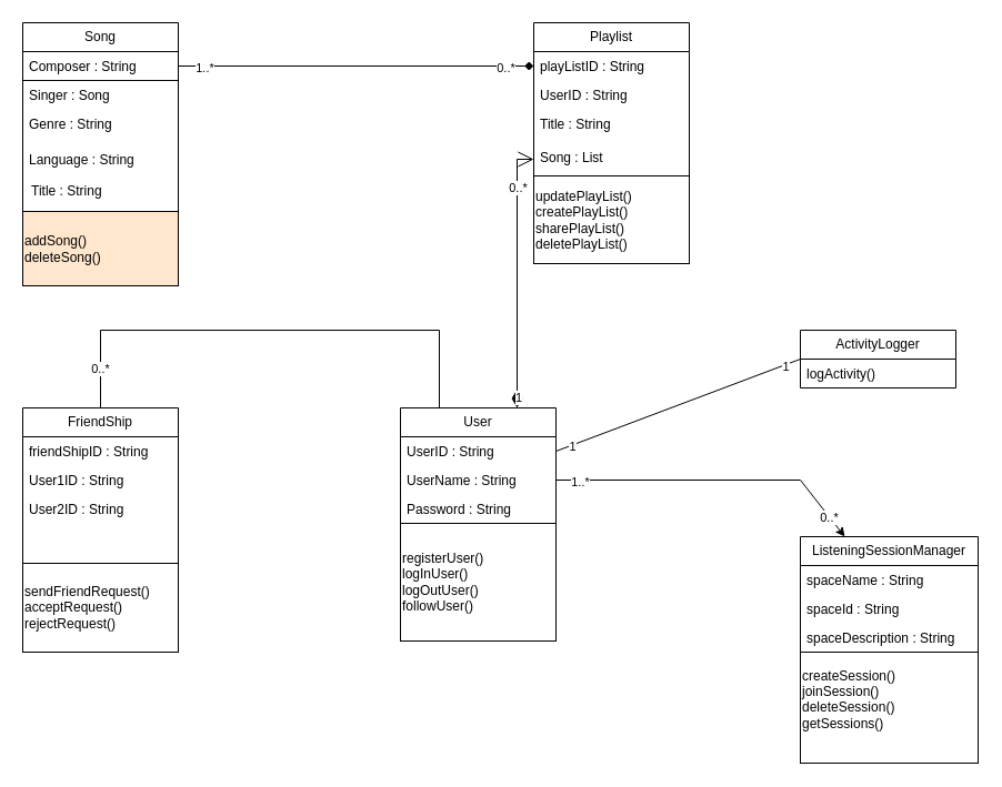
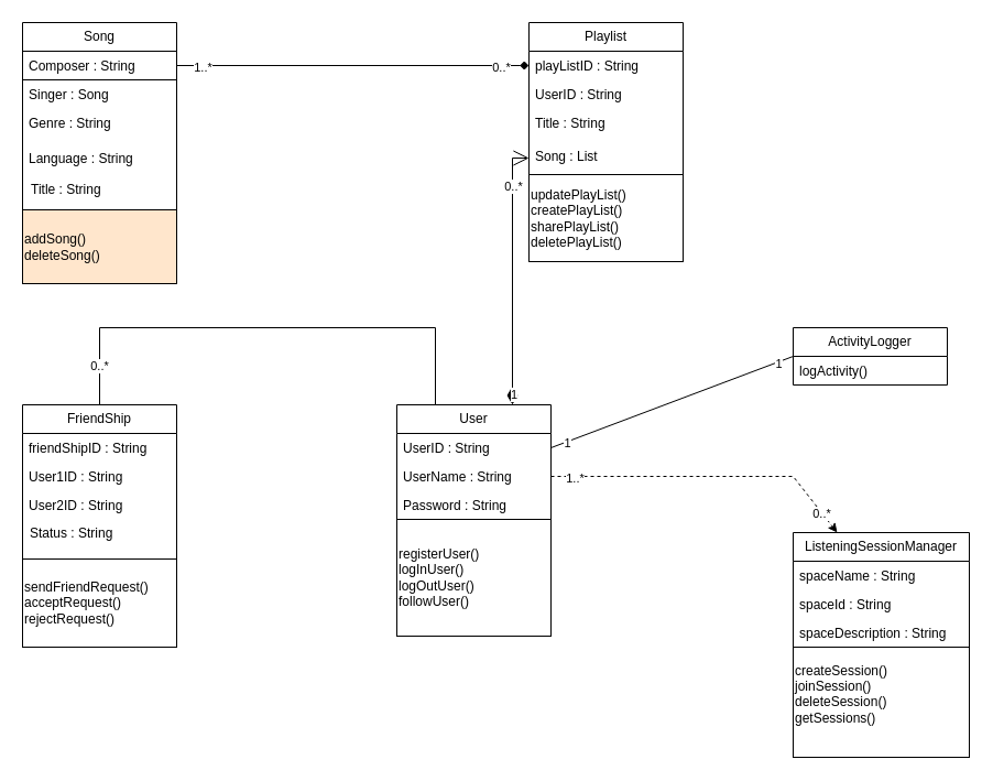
  <mxCell id="0" />
  <mxCell id="1" parent="0" />
  <mxCell id="2" value="Song" style="swimlane;fontStyle=0;childLayout=stackLayout;horizontal=1;startSize=26;fillColor=none;horizontalStack=0;resizeParent=1;resizeParentMax=0;resizeLast=0;collapsible=1;marginBottom=0;whiteSpace=wrap;html=1;" parent="1" vertex="1"><mxGeometry x="20" y="20" width="140" height="170" as="geometry"><mxRectangle x="-371" y="963" width="70" height="30" as="alternateBounds" /></mxGeometry></mxCell>
  <mxCell id="3" value="Composer : String" style="text;strokeColor=default;fillColor=none;align=left;verticalAlign=top;spacingLeft=4;spacingRight=4;overflow=hidden;rotatable=0;points=[[0,0.5],[1,0.5]];portConstraint=eastwest;whiteSpace=wrap;html=1;" parent="2" vertex="1"><mxGeometry y="26" width="140" height="26" as="geometry" /></mxCell>
  <mxCell id="4" value="Singer : Song" style="text;strokeColor=none;fillColor=none;align=left;verticalAlign=top;spacingLeft=4;spacingRight=4;overflow=hidden;rotatable=0;points=[[0,0.5],[1,0.5]];portConstraint=eastwest;whiteSpace=wrap;html=1;" parent="2" vertex="1"><mxGeometry y="52" width="140" height="26" as="geometry" /></mxCell>
  <mxCell id="5" value="Genre : String" style="text;strokeColor=none;fillColor=none;align=left;verticalAlign=top;spacingLeft=4;spacingRight=4;overflow=hidden;rotatable=0;points=[[0,0.5],[1,0.5]];portConstraint=eastwest;whiteSpace=wrap;html=1;" parent="2" vertex="1"><mxGeometry y="78" width="140" height="32" as="geometry" /></mxCell>
  <mxCell id="6" value="Language : String" style="text;strokeColor=none;fillColor=none;align=left;verticalAlign=top;spacingLeft=4;spacingRight=4;overflow=hidden;rotatable=0;points=[[0,0.5],[1,0.5]];portConstraint=eastwest;whiteSpace=wrap;html=1;" parent="2" vertex="1"><mxGeometry y="110" width="140" height="60" as="geometry" /></mxCell>
  <mxCell id="7" value="Title : String" style="text;strokeColor=none;fillColor=none;align=left;verticalAlign=top;spacingLeft=4;spacingRight=4;overflow=hidden;rotatable=0;points=[[0,0.5],[1,0.5]];portConstraint=eastwest;whiteSpace=wrap;html=1;" parent="1" vertex="1"><mxGeometry x="22" y="158" width="140" height="26" as="geometry" /></mxCell>
  <mxCell id="8" value="User" style="swimlane;fontStyle=0;childLayout=stackLayout;horizontal=1;startSize=26;fillColor=none;horizontalStack=0;resizeParent=1;resizeParentMax=0;resizeLast=0;collapsible=1;marginBottom=0;whiteSpace=wrap;html=1;" parent="1" vertex="1"><mxGeometry y="367" width="140" height="104" as="geometry" x="360" /></mxCell>
  <mxCell id="9" value="UserID : String" style="text;strokeColor=none;fillColor=none;align=left;verticalAlign=top;spacingLeft=4;spacingRight=4;overflow=hidden;rotatable=0;points=[[0,0.5],[1,0.5]];portConstraint=eastwest;whiteSpace=wrap;html=1;" parent="8" vertex="1"><mxGeometry y="26" width="140" height="26" as="geometry" /></mxCell>
  <mxCell id="10" value="UserName : String" style="text;strokeColor=none;fillColor=none;align=left;verticalAlign=top;spacingLeft=4;spacingRight=4;overflow=hidden;rotatable=0;points=[[0,0.5],[1,0.5]];portConstraint=eastwest;whiteSpace=wrap;html=1;" parent="8" vertex="1"><mxGeometry y="52" width="140" height="26" as="geometry" /></mxCell>
  <mxCell id="11" value="Password : String" style="text;strokeColor=none;fillColor=none;align=left;verticalAlign=top;spacingLeft=4;spacingRight=4;overflow=hidden;rotatable=0;points=[[0,0.5],[1,0.5]];portConstraint=eastwest;whiteSpace=wrap;html=1;" parent="8" vertex="1"><mxGeometry y="78" width="140" height="26" as="geometry" /></mxCell>
  <mxCell id="12" value="Playlist" style="swimlane;fontStyle=0;childLayout=stackLayout;horizontal=1;startSize=26;fillColor=none;horizontalStack=0;resizeParent=1;resizeParentMax=0;resizeLast=0;collapsible=1;marginBottom=0;whiteSpace=wrap;html=1;" parent="1" vertex="1"><mxGeometry x="480" y="20" width="140" height="138" as="geometry" /></mxCell>
  <mxCell id="13" value="playListID : String" style="text;strokeColor=none;fillColor=none;align=left;verticalAlign=top;spacingLeft=4;spacingRight=4;overflow=hidden;rotatable=0;points=[[0,0.5],[1,0.5]];portConstraint=eastwest;whiteSpace=wrap;html=1;" parent="12" vertex="1"><mxGeometry y="26" width="140" height="26" as="geometry" /></mxCell>
  <mxCell id="14" value="UserID : String" style="text;strokeColor=none;fillColor=none;align=left;verticalAlign=top;spacingLeft=4;spacingRight=4;overflow=hidden;rotatable=0;points=[[0,0.5],[1,0.5]];portConstraint=eastwest;whiteSpace=wrap;html=1;" parent="12" vertex="1"><mxGeometry y="52" width="140" height="26" as="geometry" /></mxCell>
  <mxCell id="15" value="Title : String" style="text;strokeColor=none;fillColor=none;align=left;verticalAlign=top;spacingLeft=4;spacingRight=4;overflow=hidden;rotatable=0;points=[[0,0.5],[1,0.5]];portConstraint=eastwest;whiteSpace=wrap;html=1;" parent="12" vertex="1"><mxGeometry y="78" width="140" height="30" as="geometry" /></mxCell>
  <mxCell id="16" value="Song : List" style="text;strokeColor=none;fillColor=none;align=left;verticalAlign=top;spacingLeft=4;spacingRight=4;overflow=hidden;rotatable=0;points=[[0,0.5],[1,0.5]];portConstraint=eastwest;whiteSpace=wrap;html=1;" parent="12" vertex="1"><mxGeometry y="108" width="140" height="30" as="geometry" /></mxCell>
  <mxCell id="17" value="FriendShip" style="swimlane;fontStyle=0;childLayout=stackLayout;horizontal=1;startSize=26;fillColor=none;horizontalStack=0;resizeParent=1;resizeParentMax=0;resizeLast=0;collapsible=1;marginBottom=0;whiteSpace=wrap;html=1;" parent="1" vertex="1"><mxGeometry x="20" y="367" width="140" height="140" as="geometry"><mxRectangle x="-340" y="1310" width="100" height="30" as="alternateBounds" /></mxGeometry></mxCell>
  <mxCell id="18" value="friendShipID : String" style="text;strokeColor=none;fillColor=none;align=left;verticalAlign=top;spacingLeft=4;spacingRight=4;overflow=hidden;rotatable=0;points=[[0,0.5],[1,0.5]];portConstraint=eastwest;whiteSpace=wrap;html=1;" parent="17" vertex="1"><mxGeometry y="26" width="140" height="26" as="geometry" /></mxCell>
  <mxCell id="19" value="User1ID : String" style="text;strokeColor=none;fillColor=none;align=left;verticalAlign=top;spacingLeft=4;spacingRight=4;overflow=hidden;rotatable=0;points=[[0,0.5],[1,0.5]];portConstraint=eastwest;whiteSpace=wrap;html=1;" parent="17" vertex="1"><mxGeometry y="52" width="140" height="26" as="geometry" /></mxCell>
  <mxCell id="20" value="User2ID : String" style="text;strokeColor=none;fillColor=none;align=left;verticalAlign=top;spacingLeft=4;spacingRight=4;overflow=hidden;rotatable=0;points=[[0,0.5],[1,0.5]];portConstraint=eastwest;whiteSpace=wrap;html=1;" parent="17" vertex="1"><mxGeometry y="78" width="140" height="62" as="geometry" /></mxCell>
+ <mxCell id="21" value="Status : String" style="text;strokeColor=none;fillColor=none;align=left;verticalAlign=top;spacingLeft=4;spacingRight=4;overflow=hidden;rotatable=0;points=[[0,0.5],[1,0.5]];portConstraint=eastwest;whiteSpace=wrap;html=1;" parent="1" vertex="1"><mxGeometry x="21" y="470" width="140" height="26" as="geometry" /></mxCell>
  <mxCell id="22" value="ActivityLogger" style="swimlane;fontStyle=0;childLayout=stackLayout;horizontal=1;startSize=26;fillColor=none;horizontalStack=0;resizeParent=1;resizeParentMax=0;resizeLast=0;collapsible=1;marginBottom=0;whiteSpace=wrap;html=1;" parent="1" vertex="1"><mxGeometry x="720" y="297" width="140" height="52" as="geometry" /></mxCell>
  <mxCell id="23" value="logActivity()" style="text;strokeColor=none;fillColor=none;align=left;verticalAlign=top;spacingLeft=4;spacingRight=4;overflow=hidden;rotatable=0;points=[[0,0.5],[1,0.5]];portConstraint=eastwest;whiteSpace=wrap;html=1;" parent="22" vertex="1"><mxGeometry y="26" width="140" height="26" as="geometry" /></mxCell>
  <mxCell id="24" value="registerUser()&lt;br&gt;logInUser()&lt;br&gt;logOutUser()&lt;br&gt;followUser()" style="html=1;whiteSpace=wrap;align=left;" parent="1" vertex="1"><mxGeometry y="471" width="140" height="106" as="geometry" x="360" /></mxCell>
  <mxCell id="25" value="&lt;div style=&quot;&quot;&gt;&lt;span style=&quot;background-color: initial;&quot;&gt;&lt;font style=&quot;font-size: 12px;&quot;&gt;sendFriendRequest()&lt;/font&gt;&lt;/span&gt;&lt;/div&gt;&lt;div style=&quot;&quot;&gt;&lt;span style=&quot;background-color: initial;&quot;&gt;&lt;font style=&quot;font-size: 12px;&quot;&gt;acceptRequest()&lt;/font&gt;&lt;/span&gt;&lt;/div&gt;&lt;div style=&quot;&quot;&gt;&lt;span style=&quot;background-color: initial;&quot;&gt;&lt;font style=&quot;font-size: 12px;&quot;&gt;rejectRequest()&lt;/font&gt;&lt;/span&gt;&lt;/div&gt;" style="html=1;whiteSpace=wrap;align=left;" parent="1" vertex="1"><mxGeometry x="20" y="507" width="140" height="80" as="geometry" /></mxCell>
  <mxCell id="26" value="ListeningSessionManager" style="swimlane;fontStyle=0;childLayout=stackLayout;horizontal=1;startSize=26;fillColor=none;horizontalStack=0;resizeParent=1;resizeParentMax=0;resizeLast=0;collapsible=1;marginBottom=0;whiteSpace=wrap;html=1;" parent="1" vertex="1"><mxGeometry x="720" y="483" width="160" height="104" as="geometry" /></mxCell>
  <mxCell id="27" value="spaceName : String" style="text;strokeColor=none;fillColor=none;align=left;verticalAlign=top;spacingLeft=4;spacingRight=4;overflow=hidden;rotatable=0;points=[[0,0.5],[1,0.5]];portConstraint=eastwest;whiteSpace=wrap;html=1;" parent="26" vertex="1"><mxGeometry y="26" width="160" height="26" as="geometry" /></mxCell>
  <mxCell id="28" value="spaceId : String" style="text;strokeColor=none;fillColor=none;align=left;verticalAlign=top;spacingLeft=4;spacingRight=4;overflow=hidden;rotatable=0;points=[[0,0.5],[1,0.5]];portConstraint=eastwest;whiteSpace=wrap;html=1;" parent="26" vertex="1"><mxGeometry y="52" width="160" height="26" as="geometry" /></mxCell>
  <mxCell id="29" value="spaceDescription : String" style="text;strokeColor=none;fillColor=none;align=left;verticalAlign=top;spacingLeft=4;spacingRight=4;overflow=hidden;rotatable=0;points=[[0,0.5],[1,0.5]];portConstraint=eastwest;whiteSpace=wrap;html=1;" parent="26" vertex="1"><mxGeometry y="78" width="160" height="26" as="geometry" /></mxCell>
  <mxCell id="30" value="1" style="endArrow=open;html=1;endSize=12;startArrow=diamondThin;startSize=14;startFill=1;edgeStyle=orthogonalEdgeStyle;align=left;verticalAlign=bottom;rounded=0;exitX=0.75;exitY=0;exitDx=0;exitDy=0;entryX=0;entryY=0.5;entryDx=0;entryDy=0;" parent="1" source="8" target="16" edge="1"><mxGeometry x="-1" y="3" relative="1" as="geometry"><mxPoint x="518.56" y="482.998" as="sourcePoint" /><mxPoint x="515" y="197" as="targetPoint" /></mxGeometry></mxCell>
  <mxCell id="31" value="0..*" style="edgeLabel;html=1;align=center;verticalAlign=middle;resizable=0;points=[];" parent="30" vertex="1" connectable="0"><mxGeometry x="0.662" relative="1" as="geometry"><mxPoint as="offset" /></mxGeometry></mxCell>
  <mxCell id="32" style="edgeStyle=none;rounded=0;orthogonalLoop=1;jettySize=auto;html=1;exitX=1;exitY=0.5;exitDx=0;exitDy=0;entryX=0;entryY=0.5;entryDx=0;entryDy=0;endArrow=diamond;" parent="1" source="3" target="13" edge="1"><mxGeometry relative="1" as="geometry" /></mxCell>
  <mxCell id="33" value="1..*" style="edgeLabel;html=1;align=center;verticalAlign=middle;resizable=0;points=[];" parent="32" vertex="1" connectable="0"><mxGeometry x="-0.854" y="-1" relative="1" as="geometry"><mxPoint as="offset" /></mxGeometry></mxCell>
  <mxCell id="34" value="0..*" style="edgeLabel;html=1;align=center;verticalAlign=middle;resizable=0;points=[];" parent="32" vertex="1" connectable="0"><mxGeometry x="0.837" y="-1" relative="1" as="geometry"><mxPoint as="offset" /></mxGeometry></mxCell>
  <mxCell id="35" value="updatePlayList()&lt;div style=&quot;&quot;&gt;&lt;span style=&quot;background-color: initial;&quot;&gt;createPlayList()&lt;/span&gt;&lt;/div&gt;&lt;div style=&quot;&quot;&gt;&lt;span style=&quot;background-color: initial;&quot;&gt;sharePlayList()&lt;/span&gt;&lt;/div&gt;&lt;div style=&quot;&quot;&gt;&lt;span style=&quot;background-color: initial;&quot;&gt;deletePlayList()&lt;/span&gt;&lt;/div&gt;" style="html=1;whiteSpace=wrap;align=left;" vertex="1" parent="1"><mxGeometry x="480" y="158" width="140" height="79" as="geometry" /></mxCell>
  <mxCell id="36" value="" style="endArrow=none;html=1;rounded=0;exitX=1;exitY=0.5;exitDx=0;exitDy=0;entryX=0;entryY=0.5;entryDx=0;entryDy=0;" edge="1" parent="1" source="9" target="22"><mxGeometry width="50" height="50" relative="1" as="geometry"><mxPoint x="570" y="367" as="sourcePoint" /><mxPoint x="620" y="317" as="targetPoint" /></mxGeometry></mxCell>
  <mxCell id="37" value="1" style="edgeLabel;html=1;align=center;verticalAlign=middle;resizable=0;points=[];" vertex="1" connectable="0" parent="36"><mxGeometry x="-0.873" y="-1" relative="1" as="geometry"><mxPoint as="offset" /></mxGeometry></mxCell>
  <mxCell id="38" value="1" style="edgeLabel;html=1;align=center;verticalAlign=middle;resizable=0;points=[];" vertex="1" connectable="0" parent="36"><mxGeometry x="0.871" y="-1" relative="1" as="geometry"><mxPoint as="offset" /></mxGeometry></mxCell>
  <mxCell id="39" value="&lt;div style=&quot;&quot;&gt;&lt;span style=&quot;background-color: initial;&quot;&gt;addSong()&lt;/span&gt;&lt;/div&gt;&lt;div style=&quot;&quot;&gt;&lt;span style=&quot;background-color: initial;&quot;&gt;deleteSong()&lt;/span&gt;&lt;/div&gt;" style="html=1;whiteSpace=wrap;align=left;fillColor=#ffe6cc;" vertex="1" parent="1"><mxGeometry x="20" y="190" width="140" height="67" as="geometry" /></mxCell>
  <mxCell id="40" value="&lt;div style=&quot;&quot;&gt;&lt;span style=&quot;background-color: initial;&quot;&gt;createSession()&lt;/span&gt;&lt;/div&gt;&lt;div style=&quot;&quot;&gt;&lt;span style=&quot;background-color: initial;&quot;&gt;joinSession()&lt;/span&gt;&lt;/div&gt;&lt;div style=&quot;&quot;&gt;&lt;span style=&quot;background-color: initial;&quot;&gt;deleteSession()&lt;/span&gt;&lt;/div&gt;&lt;div style=&quot;&quot;&gt;&lt;span style=&quot;background-color: initial;&quot;&gt;getSessions()&lt;/span&gt;&lt;/div&gt;&lt;div style=&quot;&quot;&gt;&lt;br&gt;&lt;/div&gt;" style="html=1;whiteSpace=wrap;align=left;" vertex="1" parent="1"><mxGeometry x="720" y="587" width="160" height="100" as="geometry" /></mxCell>
- <mxCell id="41" style="edgeStyle=none;rounded=0;orthogonalLoop=1;jettySize=auto;html=1;exitX=1;exitY=0.5;exitDx=0;exitDy=0;entryX=0.25;entryY=0;entryDx=0;entryDy=0;" edge="1" parent="1" source="10" target="26"><mxGeometry relative="1" as="geometry"><mxPoint x="590" y="436.5" as="sourcePoint" /><mxPoint x="910" y="436.5" as="targetPoint" /><Array as="points"><mxPoint x="720" y="432" /></Array></mxGeometry></mxCell>
+ <mxCell id="41" style="edgeStyle=none;rounded=0;orthogonalLoop=1;jettySize=auto;html=1;exitX=1;exitY=0.5;exitDx=0;exitDy=0;entryX=0.25;entryY=0;entryDx=0;entryDy=0;dashed=1;" edge="1" parent="1" source="10" target="26"><mxGeometry relative="1" as="geometry"><mxPoint x="590" y="436.5" as="sourcePoint" /><mxPoint x="910" y="436.5" as="targetPoint" /><Array as="points"><mxPoint x="720" y="432" /></Array></mxGeometry></mxCell>
  <mxCell id="42" value="1..*" style="edgeLabel;html=1;align=center;verticalAlign=middle;resizable=0;points=[];" vertex="1" connectable="0" parent="41"><mxGeometry x="-0.854" y="-1" relative="1" as="geometry"><mxPoint as="offset" /></mxGeometry></mxCell>
  <mxCell id="43" value="0..*" style="edgeLabel;html=1;align=center;verticalAlign=middle;resizable=0;points=[];" vertex="1" connectable="0" parent="41"><mxGeometry x="0.837" y="-1" relative="1" as="geometry"><mxPoint as="offset" /></mxGeometry></mxCell>
  <mxCell id="44" style="edgeStyle=none;rounded=0;orthogonalLoop=1;jettySize=auto;html=1;entryX=0.5;entryY=0;entryDx=0;entryDy=0;exitX=0.25;exitY=0;exitDx=0;exitDy=0;endArrow=none;" edge="1" parent="1" source="8" target="17"><mxGeometry relative="1" as="geometry"><mxPoint x="390" y="297" as="sourcePoint" /><mxPoint x="230" y="357" as="targetPoint" /><Array as="points"><mxPoint x="395" y="297" /><mxPoint x="90" y="297" /><mxPoint x="90" y="327" /></Array></mxGeometry></mxCell>
  <mxCell id="45" value="0..*" style="edgeLabel;html=1;align=center;verticalAlign=middle;resizable=0;points=[];" vertex="1" connectable="0" parent="44"><mxGeometry x="0.837" y="-1" relative="1" as="geometry"><mxPoint as="offset" /></mxGeometry></mxCell>
